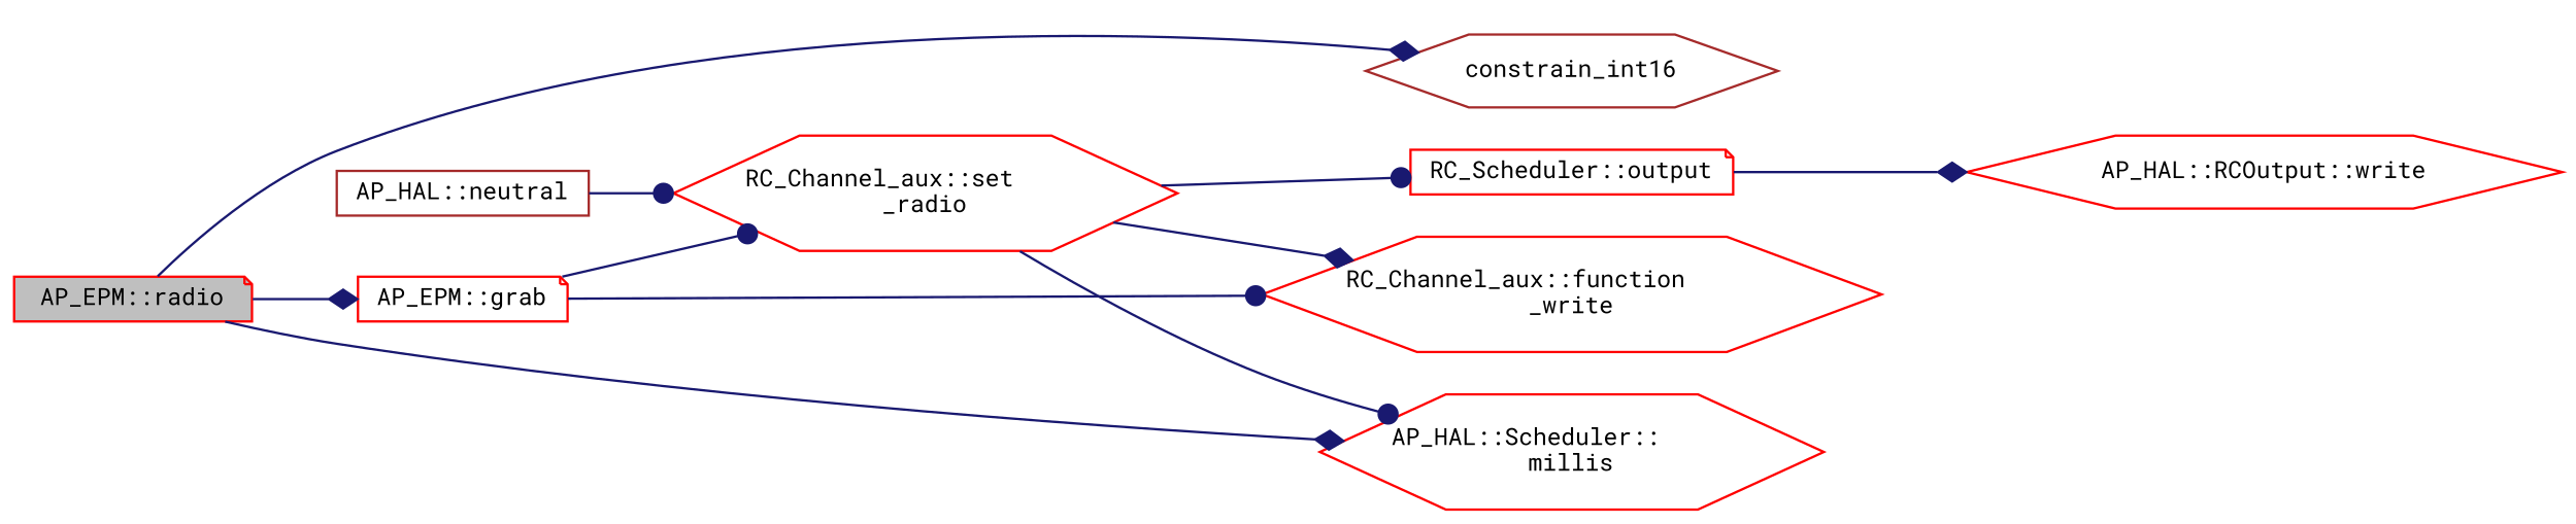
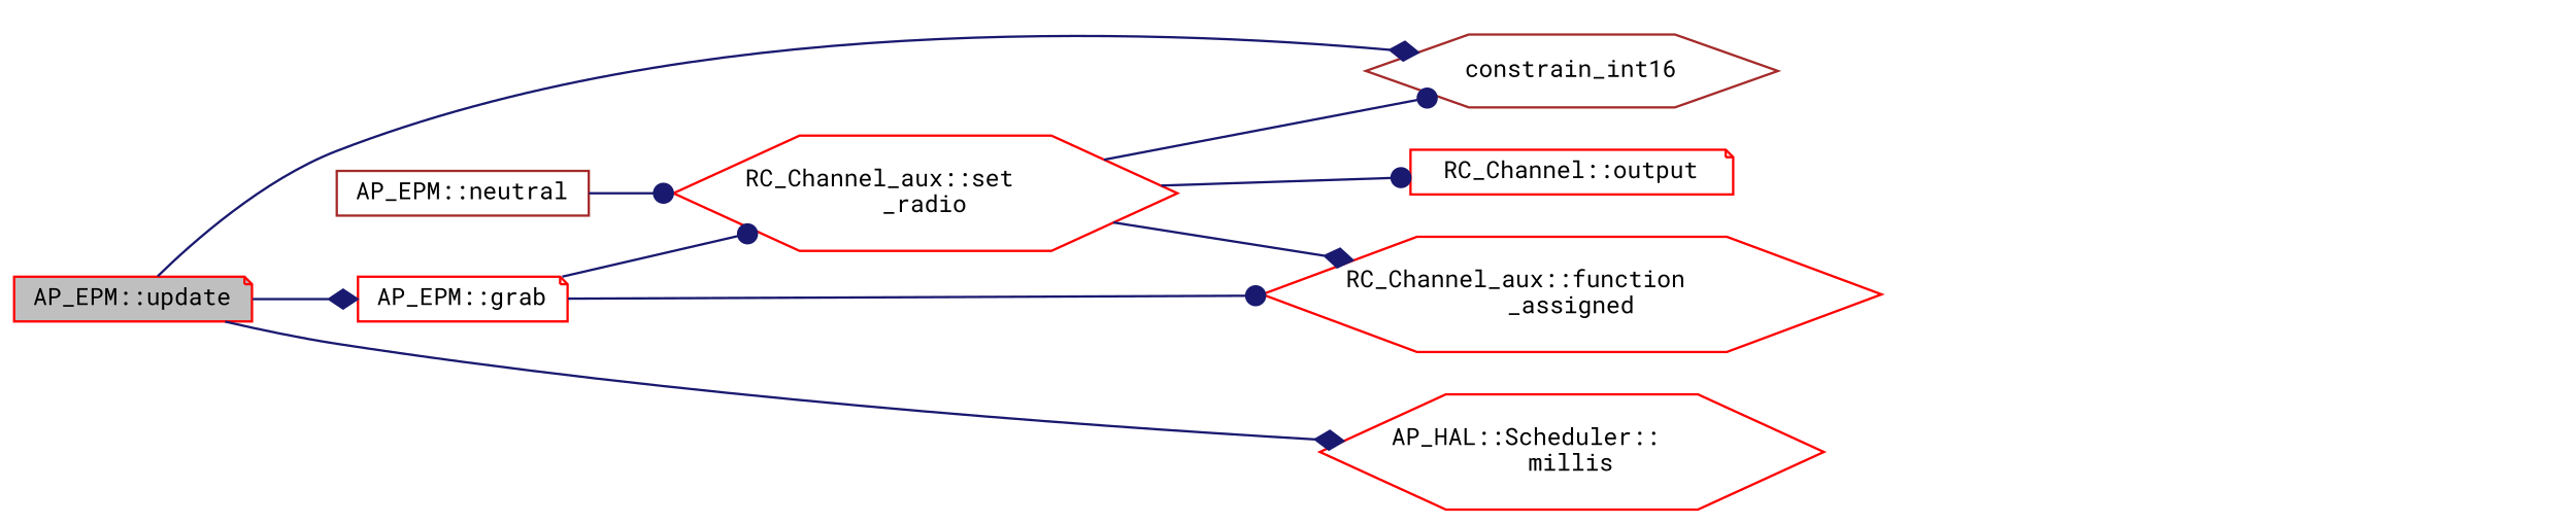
  digraph {
    fontname="Roboto Mono"
    rankdir=LR
    node [color=red fillcolor=white fontname="Roboto Mono" fontsize=10 shape=hexagon style=filled]
    edge [arrowhead=diamond color=midnightblue fontname="Roboto Mono" fontsize=10 labelfontname=Helvetica labelfontsize=10 style=solid]
-   n1 [fillcolor=grey75 fontcolor=black height=0.2 label="AP_EPM::radio" shape=note width=0.4]
+   n1 [fillcolor=grey75 fontcolor=black height=0.2 label="AP_EPM::update" shape=note width=0.4]
    n2 [height=0.2 label="AP_HAL::Scheduler::\lmillis" width=0.4]
    n3 [height=0.2 label="AP_EPM::grab" shape=note width=0.4]
    n4 [color=brown height=0.2 label=constrain_int16 width=0.4]
-   n5 [color=brown height=0.2 label="AP_HAL::neutral" shape=box width=0.4]
+   n5 [color=brown height=0.2 label="AP_EPM::neutral" shape=box width=0.4]
    n6 [height=0.2 label="RC_Channel_aux::set\l_radio" width=0.4]
-   n7 [height=0.2 label="RC_Channel_aux::function\l_write" width=0.4]
-   n8 [height=0.2 label="RC_Scheduler::output" shape=note width=0.4]
-   n9 [height=0.2 label="AP_HAL::RCOutput::write" width=0.4]
+   n7 [height=0.2 label="RC_Channel_aux::function\l_assigned" width=0.4]
+   n8 [height=0.2 label="RC_Channel::output" shape=note width=0.4]
    n1 -> n2
    n1 -> n3
    n1 -> n4
    n3 -> n6 [arrowhead=dot]
    n3 -> n7 [arrowhead=dot]
    n5 -> n6 [arrowhead=dot]
-   n6 -> n2 [arrowhead=dot]
+   n6 -> n4 [arrowhead=dot]
    n6 -> n7
    n6 -> n8 [arrowhead=dot]
-   n8 -> n9
  }
